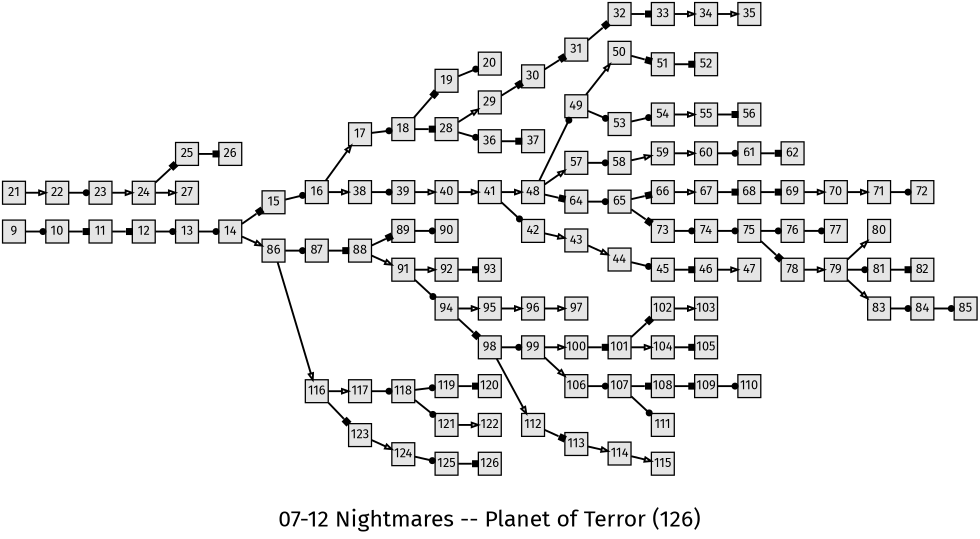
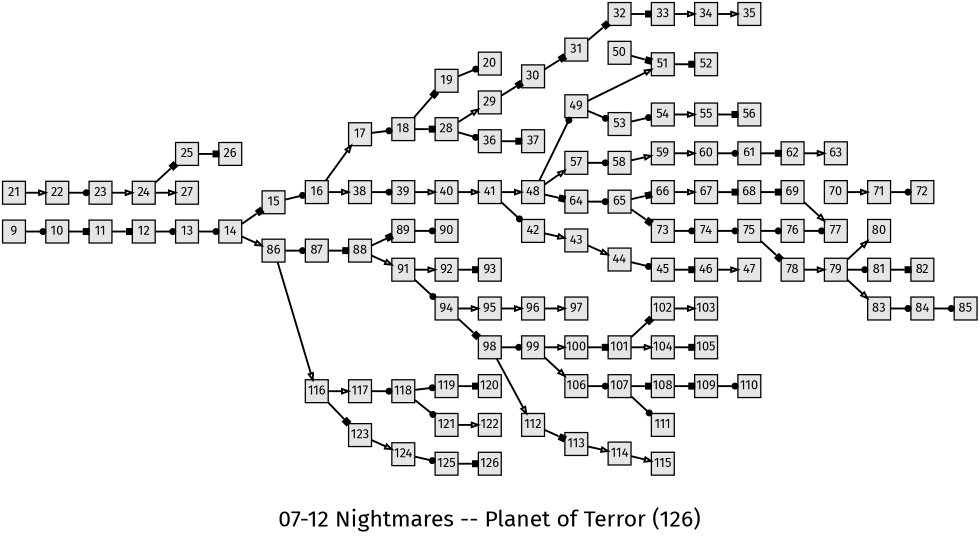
  digraph {
    fontname="Fira Sans"
    fontsize=36
    label="07-12 Nightmares -- Planet of Terror (126)"
    nodesep=0.35
    ordering=out
    rankdir=LR
    ranksep=0.45
    node [fillcolor=grey90 fixedsize=true fontname="Fira Sans" fontsize=20 labelfloat=true margin="0,0" penwidth=2 regular=true shape=rect style=filled]
    edge [arrowhead=onormal fontname="Fira Sans" fontsize=12 labelfloat=true penwidth=3]
    9
    10
    11
    12
    13
    14
    15
    86
    16
    87
    116
    17
    38
    88
    117
    123
    18
    39
    19
    28
    40
    20
    29
    36
    30
    37
    21
    22
    23
    24
    25
    27
    26
    31
    32
    33
    34
    35
    41
    48
    42
    49
    57
    64
    43
    50
    53
    58
    65
    44
    45
    46
    47
    51
    54
    59
    66
    73
    52
    55
    56
    60
    61
    62
+   63
    67
    74
    68
    75
    69
    70
    71
    72
    76
    78
    77
    79
    80
    81
    83
    82
    84
    85
    89
    91
    118
    124
    90
    92
    94
    93
    95
    98
    96
    99
    112
    97
    100
    106
    113
    101
    107
    114
    102
    104
    108
    111
    103
    105
    109
    110
    115
    119
    121
    125
    120
    122
    126
    9 -> 10 [arrowhead=dot]
    10 -> 11 [arrowhead=box]
    11 -> 12 [arrowhead=box]
    12 -> 13 [arrowhead=dot]
    13 -> 14 [arrowhead=dot]
    14 -> 15 [arrowhead=box]
    14 -> 86
    15 -> 16 [arrowhead=dot]
    86 -> 87 [arrowhead=dot]
    86 -> 116
    16 -> 17
    16 -> 38
    87 -> 88 [arrowhead=box]
    116 -> 117
    116 -> 123 [arrowhead=box]
    17 -> 18 [arrowhead=dot]
    38 -> 39 [arrowhead=dot]
    88 -> 89 [arrowhead=box]
    88 -> 91
    117 -> 118 [arrowhead=dot]
    123 -> 124
    18 -> 19 [arrowhead=box]
    18 -> 28 [arrowhead=box]
    39 -> 40
    19 -> 20 [arrowhead=dot]
    28 -> 29
    28 -> 36 [arrowhead=dot]
    40 -> 41
    29 -> 30 [arrowhead=box]
    36 -> 37 [arrowhead=box]
    30 -> 31 [arrowhead=box]
    21 -> 22
    22 -> 23 [arrowhead=dot]
    23 -> 24
    24 -> 25 [arrowhead=box]
    24 -> 27
    25 -> 26 [arrowhead=box]
    31 -> 32 [arrowhead=box]
    32 -> 33 [arrowhead=box]
    33 -> 34
    34 -> 35
    41 -> 48
    41 -> 42 [arrowhead=dot]
    48 -> 49 [arrowhead=dot]
    48 -> 57
    48 -> 64 [arrowhead=box]
    42 -> 43
-   49 -> 50
+   49 -> 51
    49 -> 53 [arrowhead=dot]
    57 -> 58 [arrowhead=dot]
    64 -> 65 [arrowhead=dot]
    43 -> 44
    50 -> 51 [arrowhead=box]
    53 -> 54 [arrowhead=dot]
    58 -> 59
    65 -> 66 [arrowhead=box]
    65 -> 73 [arrowhead=box]
    44 -> 45 [arrowhead=dot]
    45 -> 46 [arrowhead=box]
    46 -> 47
    51 -> 52 [arrowhead=box]
    54 -> 55
    59 -> 60
    66 -> 67
    73 -> 74 [arrowhead=dot]
    55 -> 56 [arrowhead=box]
    60 -> 61 [arrowhead=dot]
    61 -> 62 [arrowhead=box]
+   62 -> 63
    67 -> 68 [arrowhead=box]
    74 -> 75 [arrowhead=dot]
    68 -> 69 [arrowhead=box]
    75 -> 76 [arrowhead=dot]
    75 -> 78 [arrowhead=box]
-   69 -> 70
+   69 -> 77
    70 -> 71
    71 -> 72 [arrowhead=dot]
    76 -> 77 [arrowhead=dot]
    78 -> 79
    79 -> 80
    79 -> 81 [arrowhead=dot]
    79 -> 83
    81 -> 82 [arrowhead=box]
    83 -> 84 [arrowhead=dot]
    84 -> 85 [arrowhead=dot]
    89 -> 90 [arrowhead=dot]
    91 -> 92
    91 -> 94 [arrowhead=dot]
    118 -> 119 [arrowhead=dot]
    118 -> 121 [arrowhead=dot]
    124 -> 125 [arrowhead=dot]
    92 -> 93 [arrowhead=box]
    94 -> 95
    94 -> 98 [arrowhead=box]
    95 -> 96
    98 -> 99 [arrowhead=dot]
    98 -> 112
    96 -> 97
    99 -> 100
    99 -> 106
    112 -> 113 [arrowhead=box]
    100 -> 101 [arrowhead=box]
    106 -> 107 [arrowhead=dot]
    113 -> 114
    101 -> 102 [arrowhead=box]
    101 -> 104
    107 -> 108 [arrowhead=box]
    107 -> 111 [arrowhead=dot]
    114 -> 115
    102 -> 103
    104 -> 105 [arrowhead=box]
    108 -> 109 [arrowhead=box]
    109 -> 110 [arrowhead=dot]
    119 -> 120 [arrowhead=box]
    121 -> 122
    125 -> 126 [arrowhead=box]
  }
